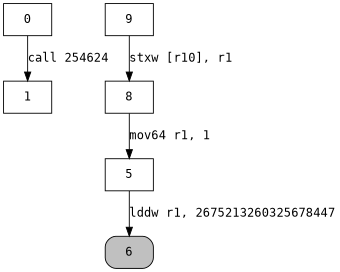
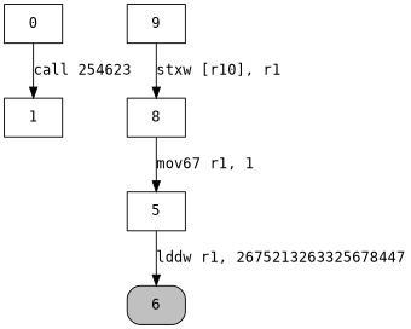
  digraph {
    node [fontname=monospace shape=box]
    edge [fontname=monospace]
    0
    1
    n3 [label=9]
    n4 [label=8]
    5
    6 [fillcolor=grey style="rounded,filled"]
-   0 -> 1 [label="call 254624"]
+   0 -> 1 [label="call 254623"]
    n3 -> n4 [label="stxw [r10], r1"]
-   n4 -> 5 [label="mov64 r1, 1"]
-   5 -> 6 [label="lddw r1, 2675213260325678447"]
+   n4 -> 5 [label="mov67 r1, 1"]
+   5 -> 6 [label="lddw r1, 2675213263325678447"]
  }
